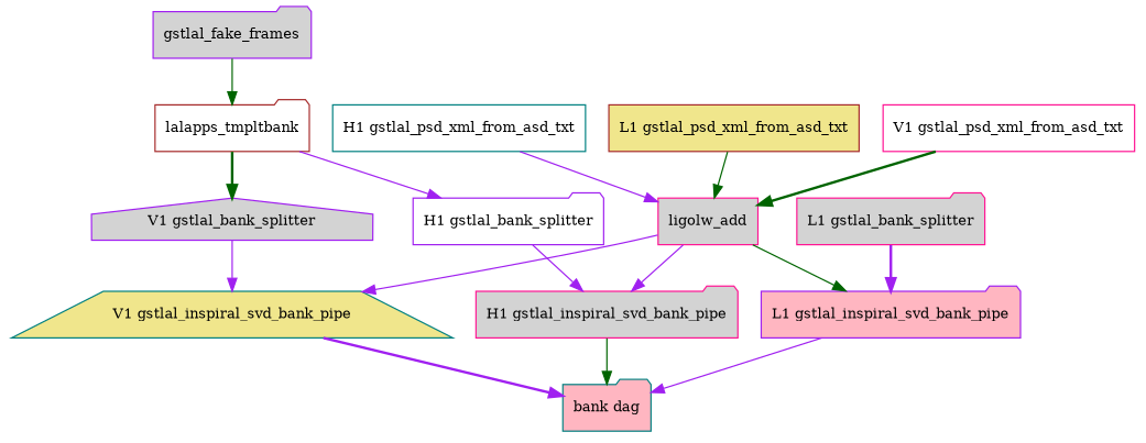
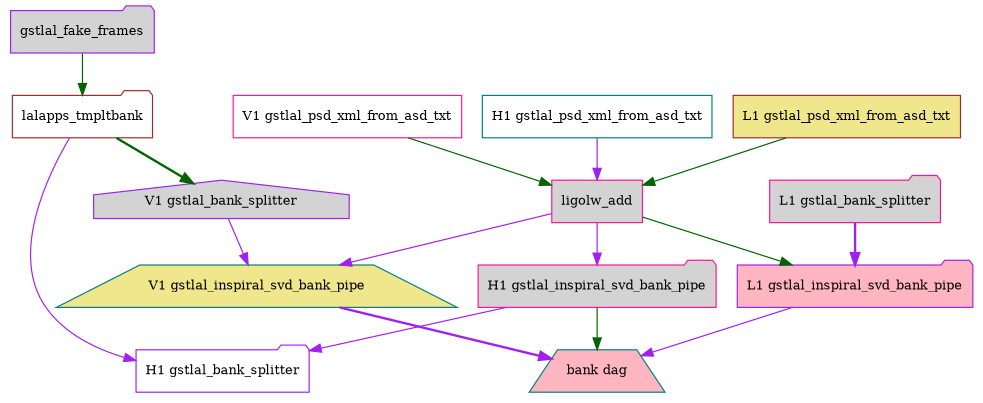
  digraph {
    fontname="DejaVu Serif"
    fontsize=11
    node [color=purple fillcolor=lightgrey fontname="DejaVu Serif" fontsize=11 shape=folder style=filled]
    edge [color=purple fontname="DejaVu Serif" fontsize=10 style=solid]
    lalapps_tmpltbank [color=brown fillcolor=white]
    gstlal_fake_frames
    "H1 gstlal_bank_splitter" [fillcolor=white]
    "V1 gstlal_bank_splitter" [shape=house]
    "H1 gstlal_inspiral_svd_bank_pipe" [color=deeppink]
    "L1 gstlal_bank_splitter" [color=deeppink]
    "L1 gstlal_inspiral_svd_bank_pipe" [fillcolor=lightpink]
    "V1 gstlal_inspiral_svd_bank_pipe" [color=teal fillcolor=khaki shape=trapezium]
-   "bank dag" [color=teal fillcolor=lightpink]
+   "bank dag" [color=teal fillcolor=lightpink shape=trapezium]
    "H1 gstlal_psd_xml_from_asd_txt" [color=teal fillcolor=white shape=box]
    ligolw_add [color=deeppink shape=box]
    "L1 gstlal_psd_xml_from_asd_txt" [color=brown fillcolor=khaki shape=box]
    "V1 gstlal_psd_xml_from_asd_txt" [color=deeppink fillcolor=white shape=box]
    lalapps_tmpltbank -> "H1 gstlal_bank_splitter"
    lalapps_tmpltbank -> "V1 gstlal_bank_splitter" [color=darkgreen style=bold]
    gstlal_fake_frames -> lalapps_tmpltbank [color=darkgreen]
-   "H1 gstlal_bank_splitter" -> "H1 gstlal_inspiral_svd_bank_pipe"
+   "H1 gstlal_inspiral_svd_bank_pipe" -> "H1 gstlal_bank_splitter"
    "V1 gstlal_bank_splitter" -> "V1 gstlal_inspiral_svd_bank_pipe"
    "H1 gstlal_inspiral_svd_bank_pipe" -> "bank dag" [color=darkgreen]
    "L1 gstlal_bank_splitter" -> "L1 gstlal_inspiral_svd_bank_pipe" [style=bold]
    "L1 gstlal_inspiral_svd_bank_pipe" -> "bank dag"
    "V1 gstlal_inspiral_svd_bank_pipe" -> "bank dag" [style=bold]
    "H1 gstlal_psd_xml_from_asd_txt" -> ligolw_add
    ligolw_add -> "H1 gstlal_inspiral_svd_bank_pipe"
    ligolw_add -> "L1 gstlal_inspiral_svd_bank_pipe" [color=darkgreen]
    ligolw_add -> "V1 gstlal_inspiral_svd_bank_pipe"
    "L1 gstlal_psd_xml_from_asd_txt" -> ligolw_add [color=darkgreen]
-   "V1 gstlal_psd_xml_from_asd_txt" -> ligolw_add [color=darkgreen style=bold]
+   "V1 gstlal_psd_xml_from_asd_txt" -> ligolw_add [color=darkgreen]
  }
